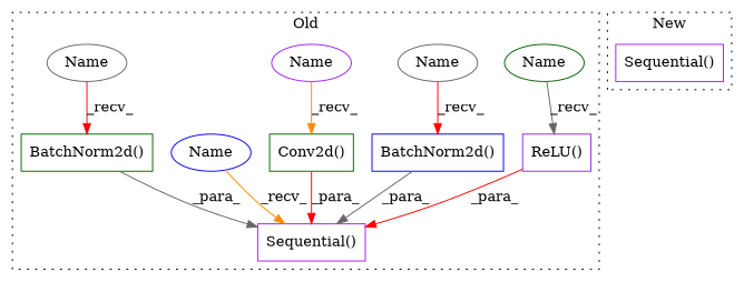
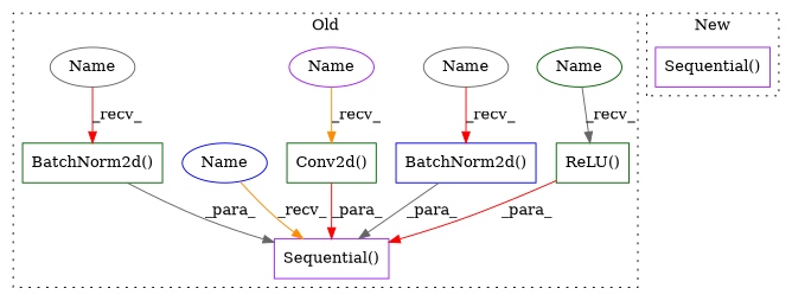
  digraph {
    node [a=75 l=2 s=1820 shape=box color=darkgreen]
    edge [color=red]
    n1 [l="15,1" label="BatchNorm2d()" s="1888,1905" color=blue]
    n2 [l="15,1" label="BatchNorm2d()" s="1686,1704"]
    n3 [l="10,12" label="Conv2d()" s="1530,1557"]
    n4 [l="45,11" label="Sequential()" s="1485,1981" color=purple]
-   n5 [l=9 label="ReLU()" color=purple]
+   n5 [l=9 label="ReLU()"]
    n6 [a=87 label=Name shape=ellipse]
    n7 [a=87 label=Name s=1888 shape=ellipse color=gray40]
    n8 [a=87 label=Name s=1530 shape=ellipse color=purple]
    n9 [a=87 label=Name s=1485 shape=ellipse color=blue]
    n10 [a=87 label=Name s=1686 shape=ellipse color=gray40]
    n11 [l="45,11" label="Sequential()" s="1711,1986" color=purple]
    subgraph cluster_1 {
      label=Old
      style=dotted
      n1
      n2
      n3
      n4
      n5
      n6
      n7
      n8
      n9
      n10
    }
    subgraph cluster_2 {
      label=New
      style=dotted
      n11
    }
    n1 -> n4 [label=_para_ color=gray40]
    n2 -> n4 [label=_para_ color=gray40]
    n3 -> n4 [label=_para_]
    n5 -> n4 [label=_para_]
    n6 -> n5 [label=_recv_ color=gray40]
    n7 -> n1 [label=_recv_]
    n8 -> n3 [label=_recv_ color=darkorange]
    n9 -> n4 [label=_recv_ color=darkorange]
    n10 -> n2 [label=_recv_]
  }
